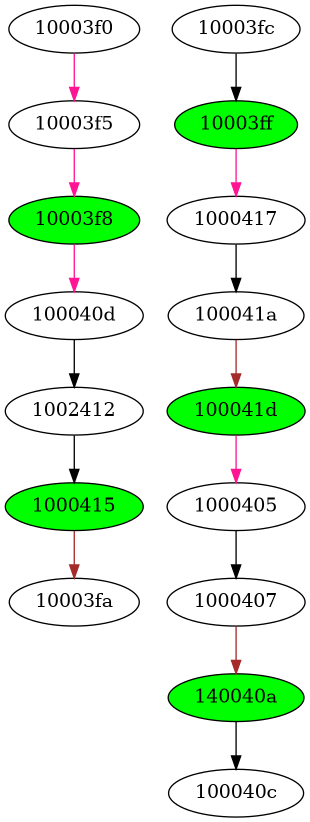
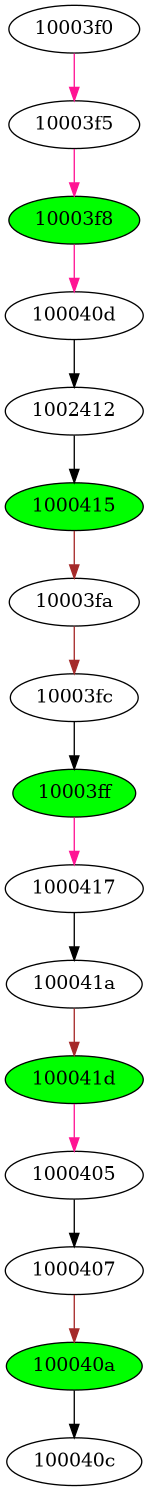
  digraph {
    edge [color=black]
    "10003f0"
    "10003f5"
    "10003f8" [fillcolor=green style=filled]
    "100040d"
    n5 [label=1002412]
    1000415 [fillcolor=green style=filled]
    "10003fa"
    "10003fc"
    "10003ff" [fillcolor=green style=filled]
    1000417
    "100041a"
    "100041d" [fillcolor=green style=filled]
    1000405
    1000407
-   "100040a" [fillcolor=green style=filled label="140040a"]
+   "100040a" [fillcolor=green style=filled]
    "100040c"
    "10003f0" -> "10003f5" [color=deeppink]
    "10003f5" -> "10003f8" [color=deeppink]
    "10003f8" -> "100040d" [color=deeppink]
    "100040d" -> n5
    n5 -> 1000415
    1000415 -> "10003fa" [color=brown]
+   "10003fa" -> "10003fc" [color=brown]
    "10003fc" -> "10003ff"
    "10003ff" -> 1000417 [color=deeppink]
    1000417 -> "100041a"
    "100041a" -> "100041d" [color=brown]
    "100041d" -> 1000405 [color=deeppink]
    1000405 -> 1000407
    1000407 -> "100040a" [color=brown]
    "100040a" -> "100040c"
  }
